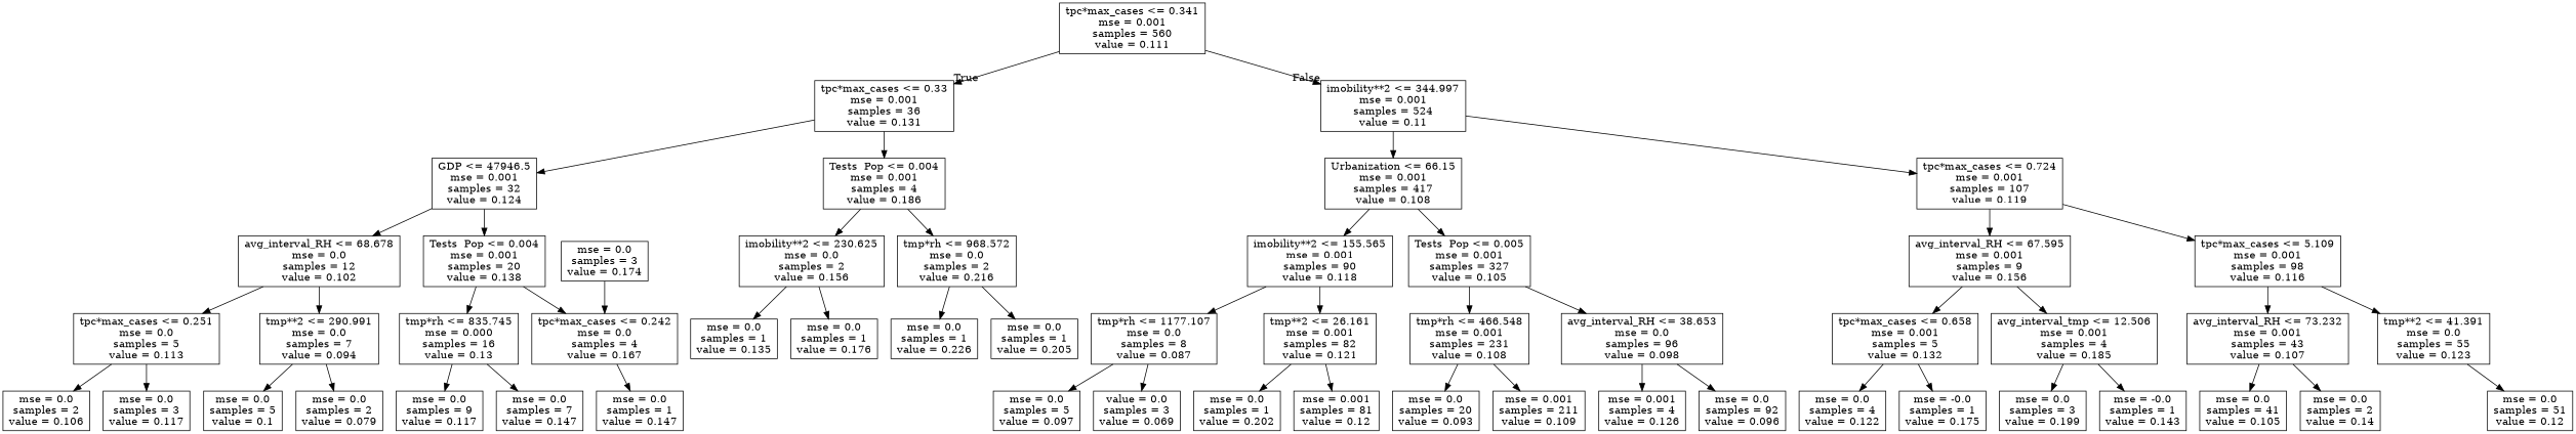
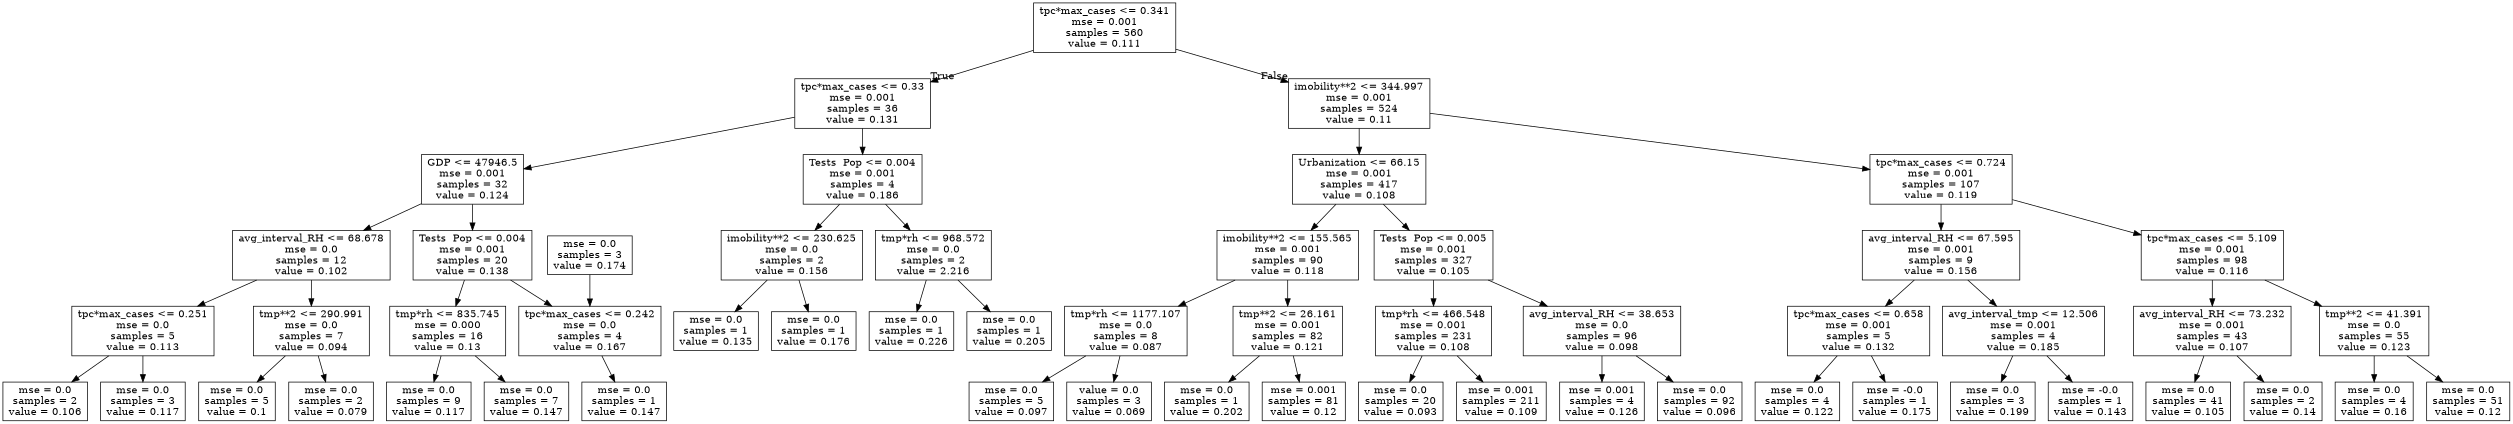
  digraph {
    node [shape=box]
    n1 [label="tpc*max_cases <= 0.341\nmse = 0.001\nsamples = 560\nvalue = 0.111"]
    n2 [label="tpc*max_cases <= 0.33\nmse = 0.001\nsamples = 36\nvalue = 0.131"]
    n3 [label="imobility**2 <= 344.997\nmse = 0.001\nsamples = 524\nvalue = 0.11"]
    n4 [label="GDP <= 47946.5\nmse = 0.001\nsamples = 32\nvalue = 0.124"]
    n5 [label="Tests \ Pop <= 0.004\nmse = 0.001\nsamples = 4\nvalue = 0.186"]
    n6 [label="Urbanization <= 66.15\nmse = 0.001\nsamples = 417\nvalue = 0.108"]
    n7 [label="tpc*max_cases <= 0.724\nmse = 0.001\nsamples = 107\nvalue = 0.119"]
    n8 [label="avg_interval_RH <= 68.678\nmse = 0.0\nsamples = 12\nvalue = 0.102"]
    n9 [label="Tests \ Pop <= 0.004\nmse = 0.001\nsamples = 20\nvalue = 0.138"]
    n10 [label="imobility**2 <= 230.625\nmse = 0.0\nsamples = 2\nvalue = 0.156"]
-   n11 [label="tmp*rh <= 968.572\nmse = 0.0\nsamples = 2\nvalue = 0.216"]
+   n11 [label="tmp*rh <= 968.572\nmse = 0.0\nsamples = 2\nvalue = 2.216"]
    n12 [label="tpc*max_cases <= 0.251\nmse = 0.0\nsamples = 5\nvalue = 0.113"]
    n13 [label="tmp**2 <= 290.991\nmse = 0.0\nsamples = 7\nvalue = 0.094"]
    n14 [label="tmp*rh <= 835.745\nmse = 0.000\nsamples = 16\nvalue = 0.13"]
    n15 [label="tpc*max_cases <= 0.242\nmse = 0.0\nsamples = 4\nvalue = 0.167"]
    n16 [label="mse = 0.0\nsamples = 2\nvalue = 0.106"]
    n17 [label="mse = 0.0\nsamples = 3\nvalue = 0.117"]
    n18 [label="mse = 0.0\nsamples = 5\nvalue = 0.1"]
    n19 [label="mse = 0.0\nsamples = 2\nvalue = 0.079"]
    n20 [label="mse = 0.0\nsamples = 9\nvalue = 0.117"]
    n21 [label="mse = 0.0\nsamples = 7\nvalue = 0.147"]
    n22 [label="mse = 0.0\nsamples = 1\nvalue = 0.147"]
    n23 [label="mse = 0.0\nsamples = 3\nvalue = 0.174"]
    n24 [label="mse = 0.0\nsamples = 1\nvalue = 0.135"]
    n25 [label="mse = 0.0\nsamples = 1\nvalue = 0.176"]
    n26 [label="mse = 0.0\nsamples = 1\nvalue = 0.226"]
    n27 [label="mse = 0.0\nsamples = 1\nvalue = 0.205"]
    n28 [label="imobility**2 <= 155.565\nmse = 0.001\nsamples = 90\nvalue = 0.118"]
    n29 [label="Tests \ Pop <= 0.005\nmse = 0.001\nsamples = 327\nvalue = 0.105"]
    n30 [label="avg_interval_RH <= 67.595\nmse = 0.001\nsamples = 9\nvalue = 0.156"]
    n31 [label="tpc*max_cases <= 5.109\nmse = 0.001\nsamples = 98\nvalue = 0.116"]
    n32 [label="tmp*rh <= 1177.107\nmse = 0.0\nsamples = 8\nvalue = 0.087"]
    n33 [label="tmp**2 <= 26.161\nmse = 0.001\nsamples = 82\nvalue = 0.121"]
    n34 [label="tmp*rh <= 466.548\nmse = 0.001\nsamples = 231\nvalue = 0.108"]
    n35 [label="avg_interval_RH <= 38.653\nmse = 0.0\nsamples = 96\nvalue = 0.098"]
    n36 [label="mse = 0.0\nsamples = 5\nvalue = 0.097"]
    n37 [label="value = 0.0\nsamples = 3\nvalue = 0.069"]
    n38 [label="mse = 0.0\nsamples = 1\nvalue = 0.202"]
    n39 [label="mse = 0.001\nsamples = 81\nvalue = 0.12"]
    n40 [label="mse = 0.0\nsamples = 20\nvalue = 0.093"]
    n41 [label="mse = 0.001\nsamples = 211\nvalue = 0.109"]
    n42 [label="mse = 0.001\nsamples = 4\nvalue = 0.126"]
    n43 [label="mse = 0.0\nsamples = 92\nvalue = 0.096"]
    n44 [label="tpc*max_cases <= 0.658\nmse = 0.001\nsamples = 5\nvalue = 0.132"]
    n45 [label="avg_interval_tmp <= 12.506\nmse = 0.001\nsamples = 4\nvalue = 0.185"]
    n46 [label="avg_interval_RH <= 73.232\nmse = 0.001\nsamples = 43\nvalue = 0.107"]
    n47 [label="tmp**2 <= 41.391\nmse = 0.0\nsamples = 55\nvalue = 0.123"]
    n48 [label="mse = 0.0\nsamples = 4\nvalue = 0.122"]
    n49 [label="mse = -0.0\nsamples = 1\nvalue = 0.175"]
    n50 [label="mse = 0.0\nsamples = 3\nvalue = 0.199"]
    n51 [label="mse = -0.0\nsamples = 1\nvalue = 0.143"]
    n52 [label="mse = 0.0\nsamples = 41\nvalue = 0.105"]
    n53 [label="mse = 0.0\nsamples = 2\nvalue = 0.14"]
+   n54 [label="mse = 0.0\nsamples = 4\nvalue = 0.16"]
    n55 [label="mse = 0.0\nsamples = 51\nvalue = 0.12"]
    n1 -> n2 [headlabel=True labelangle=45 labeldistance=2.5]
    n1 -> n3 [headlabel=False labelangle=-45 labeldistance=2.5]
    n2 -> n4
    n2 -> n5
    n3 -> n6
    n3 -> n7
    n4 -> n8
    n4 -> n9
    n5 -> n10
    n5 -> n11
    n6 -> n28
    n6 -> n29
    n7 -> n30
    n7 -> n31
    n8 -> n12
    n8 -> n13
    n9 -> n14
    n9 -> n15
    n10 -> n24
    n10 -> n25
    n11 -> n26
    n11 -> n27
    n12 -> n16
    n12 -> n17
    n13 -> n18
    n13 -> n19
    n14 -> n20
    n14 -> n21
    n15 -> n22
    n23 -> n15
    n28 -> n32
    n28 -> n33
    n29 -> n34
    n29 -> n35
    n30 -> n44
    n30 -> n45
    n31 -> n46
    n31 -> n47
    n32 -> n36
    n32 -> n37
    n33 -> n38
    n33 -> n39
    n34 -> n40
    n34 -> n41
    n35 -> n42
    n35 -> n43
    n44 -> n48
    n44 -> n49
    n45 -> n50
    n45 -> n51
    n46 -> n52
    n46 -> n53
+   n47 -> n54
    n47 -> n55
  }
